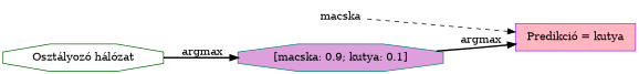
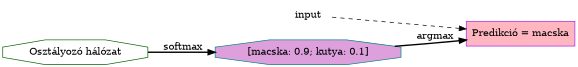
  digraph {
    rankdir=LR
    node [color=teal fillcolor=white shape=octagon style=filled]
    edge [style=bold]
-   input [shape=plaintext label=macska]
-   n2 [color=purple fillcolor=lightpink label="Predikció = kutya" shape=box]
+   input [shape=plaintext]
+   n2 [color=purple fillcolor=lightpink label="Predikció = macska" shape=box]
    n3 [color=darkgreen label="Osztályozó hálózat"]
    n4 [fillcolor=plum label="[macska: 0.9; kutya: 0.1]"]
    input -> n2 [style=dashed]
-   n3 -> n4 [label=" argmax"]
+   n3 -> n4 [label=" softmax"]
    n4 -> n2 [label=" argmax"]
  }
